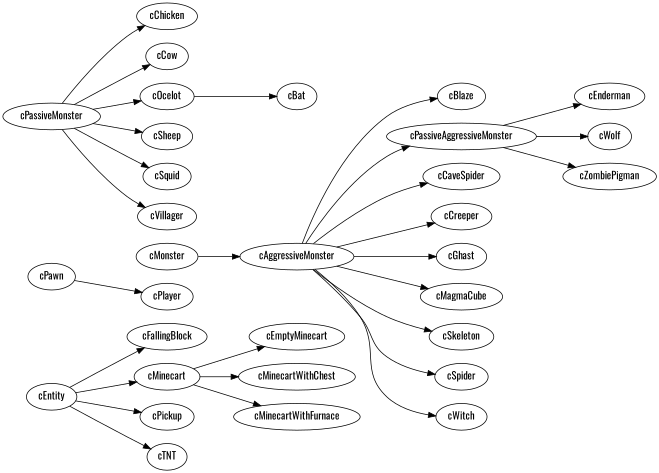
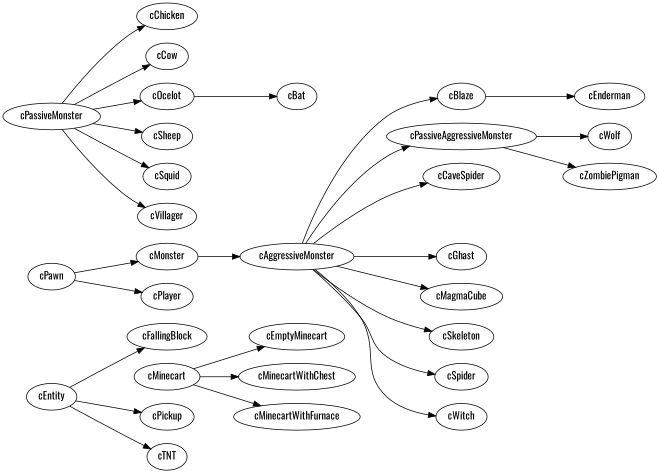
  digraph {
    fontname=Oswald
    rankdir=LR
    node [fontname=Oswald]
    edge [fontname=Oswald]
    cEntity
    cFallingBlock
    cMinecart
    cPickup
    cTNT
    cEmptyMinecart
    cMinecartWithChest
    cMinecartWithFurnace
    cPawn
    cMonster
    cPlayer
    cAggressiveMonster
    cPassiveAggressiveMonster
    cBlaze
    cCaveSpider
-   cCreeper
    cGhast
    cMagmaCube
    cSkeleton
    cSpider
    cWitch
    cPassiveMonster
    cChicken
    cCow
    cOcelot
    cSheep
    cSquid
    cVillager
    cEnderman
    cWolf
    cZombiePigman
    cBat
    cEntity -> cFallingBlock
-   cEntity -> cMinecart
    cEntity -> cPickup
    cEntity -> cTNT
    cMinecart -> cEmptyMinecart
    cMinecart -> cMinecartWithChest
    cMinecart -> cMinecartWithFurnace
+   cPawn -> cMonster
    cPawn -> cPlayer
    cMonster -> cAggressiveMonster
    cAggressiveMonster -> cPassiveAggressiveMonster
    cAggressiveMonster -> cBlaze
    cAggressiveMonster -> cCaveSpider
-   cAggressiveMonster -> cCreeper
    cAggressiveMonster -> cGhast
    cAggressiveMonster -> cMagmaCube
    cAggressiveMonster -> cSkeleton
    cAggressiveMonster -> cSpider
    cAggressiveMonster -> cWitch
-   cPassiveAggressiveMonster -> cEnderman
+   cBlaze -> cEnderman
    cPassiveAggressiveMonster -> cWolf
    cPassiveAggressiveMonster -> cZombiePigman
    cPassiveMonster -> cChicken
    cPassiveMonster -> cCow
    cPassiveMonster -> cOcelot
    cPassiveMonster -> cSheep
    cPassiveMonster -> cSquid
    cPassiveMonster -> cVillager
    cOcelot -> cBat
  }
